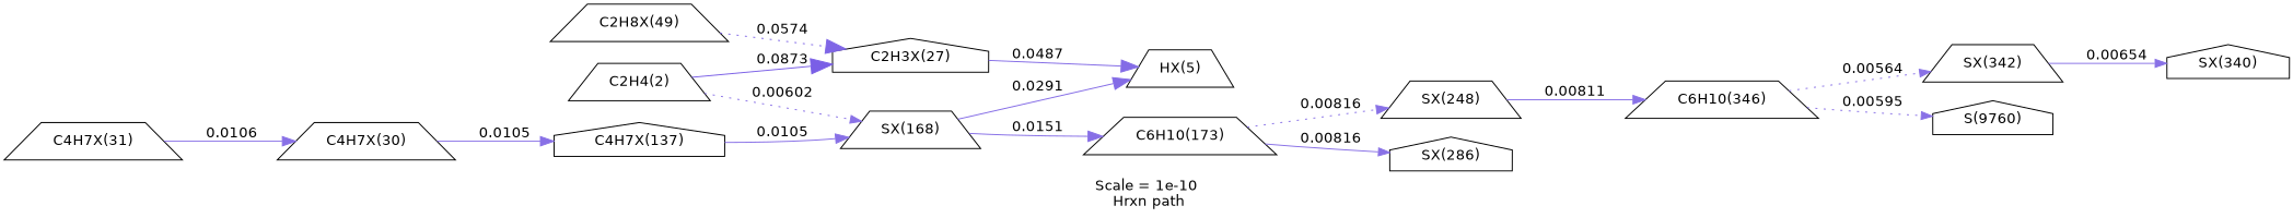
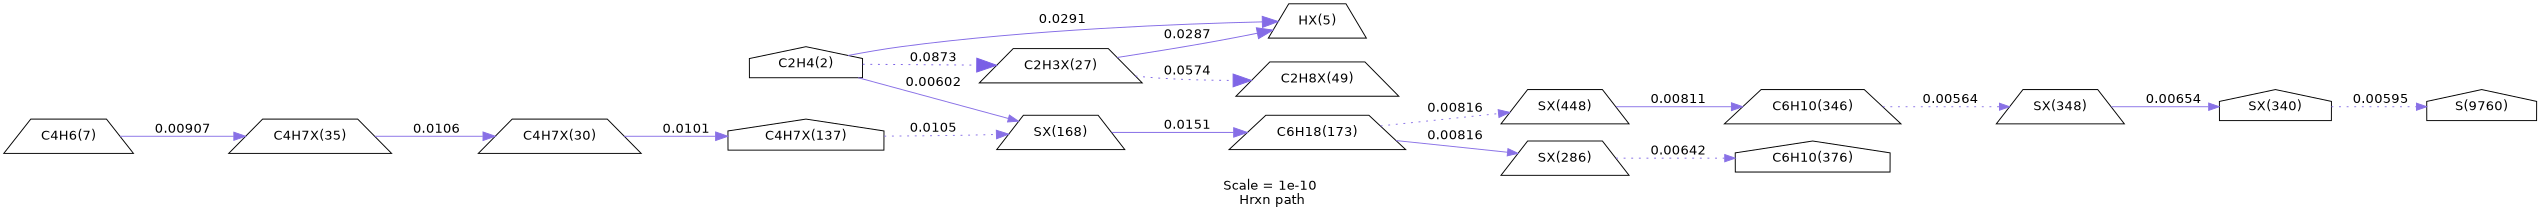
  digraph {
    fontname=Helvetica
    label="Scale = 1e-10\l Hrxn path"
    rankdir=LR
    node [fontname=Helvetica shape=trapezium]
    edge [arrowsize=1.28 color="0.7, 0.506, 0.9" fontname=Helvetica style=solid]
-   n1 [label="C2H4(2)"]
+   n1 [label="C2H4(2)" shape=house]
    n2 [label="HX(5)"]
-   n3 [label="C2H3X(27)" shape=house]
+   n3 [label="C2H3X(27)"]
    n4 [label="SX(168)"]
    n5 [label="C2H8X(49)"]
-   n6 [label="C6H10(173)"]
-   n7 [label="SX(248)"]
-   n8 [label="SX(286)" shape=house]
-   n10 [label="C4H7X(31)"]
+   n6 [label="C6H18(173)"]
+   n7 [label="SX(448)"]
+   n8 [label="SX(286)"]
+   n9 [label="C4H6(7)"]
+   n10 [label="C4H7X(35)"]
    n11 [label="C4H7X(30)"]
    n12 [label="C4H7X(137)" shape=house]
    n13 [label="C6H10(346)"]
-   n15 [label="SX(342)"]
+   n14 [label="C6H10(376)" shape=house]
+   n15 [label="SX(348)"]
    n16 [label="SX(340)" shape=house]
    n17 [label="S(9760)" shape=house]
-   n4 -> n2 [arrowsize=1.66 color="0.7, 0.529, 0.9" label=" 0.0291"]
-   n1 -> n3 [arrowsize=2.08 color="0.7, 0.587, 0.9" label=" 0.0873"]
-   n1 -> n4 [arrowsize=1.07 label=" 0.00602" style=dotted]
-   n3 -> n2 [arrowsize=1.66 color="0.7, 0.529, 0.9" label=" 0.0487"]
-   n5 -> n3 [arrowsize=1.92 color="0.7, 0.557, 0.9" label=" 0.0574" style=dotted]
+   n1 -> n2 [arrowsize=1.66 color="0.7, 0.529, 0.9" label=" 0.0291"]
+   n1 -> n3 [arrowsize=2.08 color="0.7, 0.587, 0.9" label=" 0.0873" style=dotted]
+   n1 -> n4 [arrowsize=1.07 label=" 0.00602"]
+   n3 -> n2 [arrowsize=1.66 color="0.7, 0.529, 0.9" label=" 0.0287"]
+   n3 -> n5 [arrowsize=1.92 color="0.7, 0.557, 0.9" label=" 0.0574" style=dotted]
    n4 -> n6 [arrowsize=1.42 color="0.7, 0.515, 0.9" label=" 0.0151"]
    n6 -> n7 [arrowsize=1.18 color="0.7, 0.508, 0.9" label=" 0.00816" style=dotted]
    n6 -> n8 [arrowsize=1.09 label=" 0.00816"]
    n7 -> n13 [arrowsize=1.18 color="0.7, 0.508, 0.9" label=" 0.00811"]
+   n8 -> n14 [arrowsize=1.09 label=" 0.00642" style=dotted]
+   n9 -> n10 [arrowsize=1.22 color="0.7, 0.509, 0.9" label=" 0.00907"]
    n10 -> n11 [color="0.7, 0.511, 0.9" label=" 0.0106"]
-   n11 -> n12 [color="0.7, 0.511, 0.9" label=" 0.0105"]
-   n12 -> n4 [color="0.7, 0.511, 0.9" label=" 0.0105"]
+   n11 -> n12 [color="0.7, 0.511, 0.9" label=" 0.0101"]
+   n12 -> n4 [color="0.7, 0.511, 0.9" label=" 0.0105" style=dotted]
    n13 -> n15 [arrowsize=1.05 label=" 0.00564" style=dotted]
    n15 -> n16 [arrowsize=1.1 color="0.7, 0.507, 0.9" label=" 0.00654"]
-   n13 -> n17 [arrowsize=1.07 label=" 0.00595" style=dotted]
+   n16 -> n17 [arrowsize=1.07 label=" 0.00595" style=dotted]
  }
